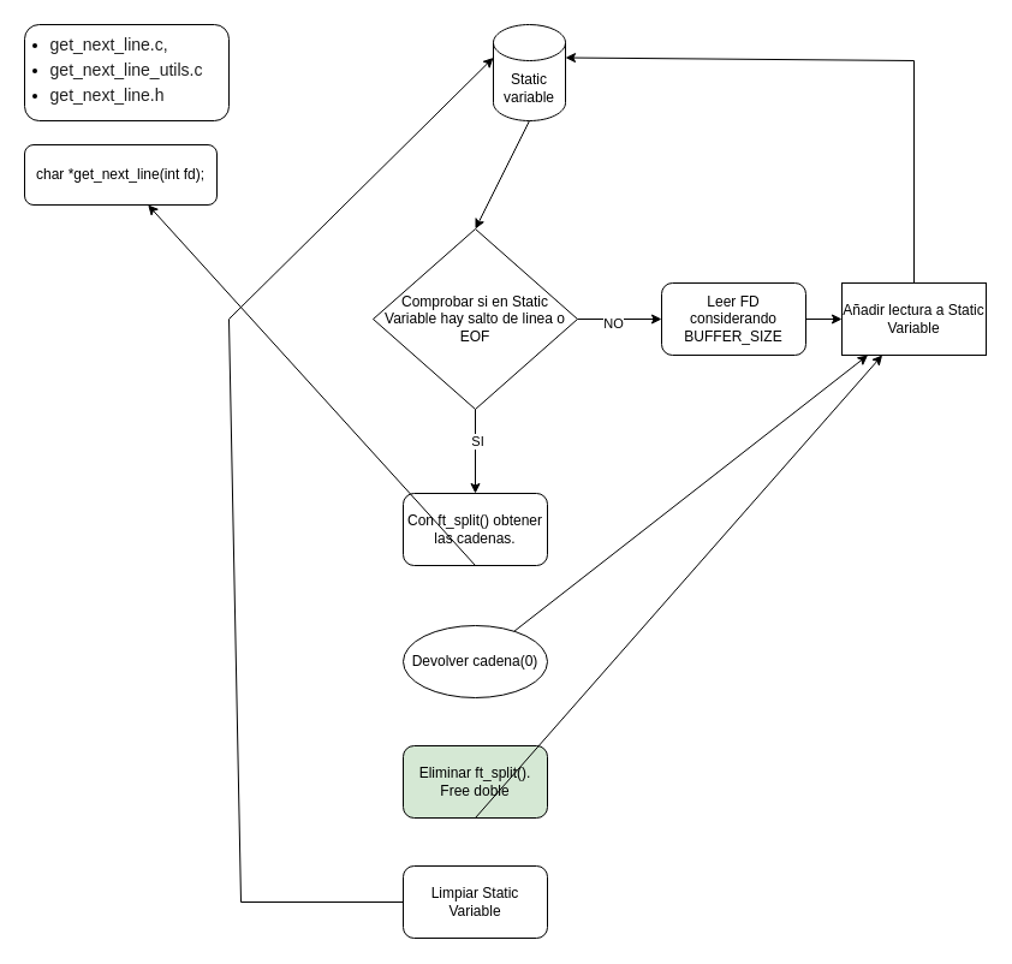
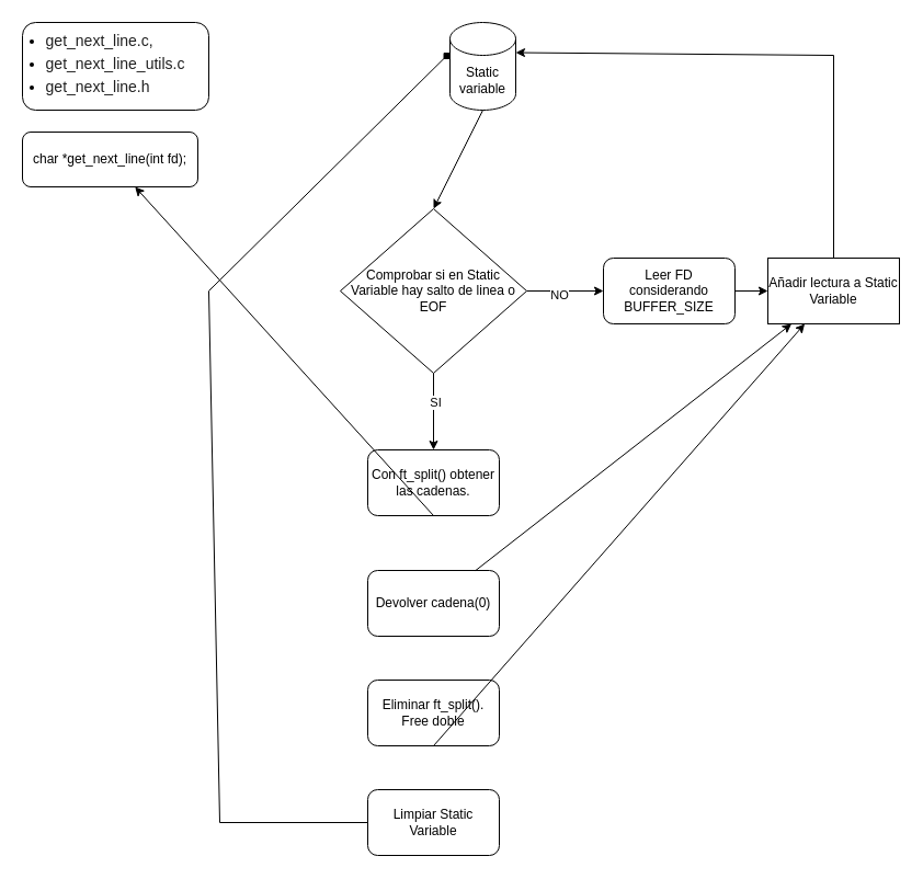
  <mxCell id="0" />
  <mxCell id="1" parent="0" />
  <mxCell id="2" value="&lt;ul style=&quot;margin: 0px; padding: 0px; font-family: &amp;quot;Google Sans&amp;quot;, Arial, sans-serif; font-size: 14px; text-align: start;&quot; class=&quot;i8Z77e&quot;&gt;&lt;li style=&quot;margin: 0px 0px 4px; padding: 0px; list-style-type: disc;&quot; class=&quot;TrT0Xe&quot;&gt;&lt;font style=&quot;color: light-dark(rgb(31, 31, 31), rgb(255, 0, 0));&quot;&gt;get_next_line.c,&amp;nbsp;&lt;/font&gt;&lt;/li&gt;&lt;li style=&quot;margin: 0px 0px 4px; padding: 0px; list-style-type: disc;&quot; class=&quot;TrT0Xe&quot;&gt;&lt;font style=&quot;color: light-dark(rgb(31, 31, 31), rgb(255, 0, 0));&quot;&gt;get_next_line_utils.c&lt;/font&gt;&lt;/li&gt;&lt;li style=&quot;margin: 0px 0px 4px; padding: 0px; list-style-type: disc;&quot; class=&quot;TrT0Xe&quot;&gt;&lt;font style=&quot;color: light-dark(rgb(31, 31, 31), rgb(255, 0, 0));&quot;&gt;get_next_line.h&lt;/font&gt;&lt;br&gt;&lt;/li&gt;&lt;/ul&gt;" style="rounded=1;whiteSpace=wrap;html=1;" vertex="1" parent="1"><mxGeometry x="20" y="20" width="170" height="80" as="geometry" /></mxCell>
  <mxCell id="3" value="char *get_next_line(int fd);" style="rounded=1;whiteSpace=wrap;html=1;" vertex="1" parent="1"><mxGeometry x="20" y="120" width="160" height="50" as="geometry" /></mxCell>
  <mxCell id="4" value="Static variable" style="shape=cylinder3;whiteSpace=wrap;html=1;boundedLbl=1;backgroundOutline=1;size=15;" vertex="1" parent="1"><mxGeometry x="410" y="20" width="60" height="80" as="geometry" /></mxCell>
  <mxCell id="5" value="Leer FD considerando BUFFER_SIZE" style="rounded=1;whiteSpace=wrap;html=1;" vertex="1" parent="1"><mxGeometry x="550" y="235" width="120" height="60" as="geometry" /></mxCell>
  <mxCell id="6" value="Comprobar si en Static Variable hay salto de linea o EOF" style="rhombus;whiteSpace=wrap;html=1;" vertex="1" parent="1"><mxGeometry x="310" y="190" width="170" height="150" as="geometry" /></mxCell>
  <mxCell id="7" value="Con ft_split() obtener las cadenas." style="rounded=1;whiteSpace=wrap;html=1;" vertex="1" parent="1"><mxGeometry x="335" y="410" width="120" height="60" as="geometry" /></mxCell>
- <mxCell id="8" value="Devolver cadena(0)" style="ellipse;whiteSpace=wrap;html=1;" vertex="1" parent="1"><mxGeometry x="335" y="520" width="120" height="60" as="geometry" /></mxCell>
+ <mxCell id="8" value="Devolver cadena(0)" style="rounded=1;whiteSpace=wrap;html=1;" vertex="1" parent="1"><mxGeometry x="335" y="520" width="120" height="60" as="geometry" /></mxCell>
  <mxCell id="9" value="Limpiar Static Variable" style="rounded=1;whiteSpace=wrap;html=1;" vertex="1" parent="1"><mxGeometry x="335" y="720" width="120" height="60" as="geometry" /></mxCell>
- <mxCell id="10" value="" style="endArrow=classic;html=1;rounded=0;exitX=0;exitY=0.5;exitDx=0;exitDy=0;entryX=0;entryY=0;entryDx=0;entryDy=27.5;entryPerimeter=0;" edge="1" parent="1" source="9" target="4"><mxGeometry width="50" height="50" relative="1" as="geometry"><mxPoint x="470" y="340" as="sourcePoint" /><mxPoint x="520" y="290" as="targetPoint" /><Array as="points"><mxPoint x="200" y="750" /><mxPoint x="190" y="265" /></Array></mxGeometry></mxCell>
+ <mxCell id="10" value="" style="endArrow=diamond;html=1;rounded=0;exitX=0;exitY=0.5;exitDx=0;exitDy=0;entryX=0;entryY=0;entryDx=0;entryDy=27.5;entryPerimeter=0;" edge="1" parent="1" source="9" target="4"><mxGeometry width="50" height="50" relative="1" as="geometry"><mxPoint x="470" y="340" as="sourcePoint" /><mxPoint x="520" y="290" as="targetPoint" /><Array as="points"><mxPoint x="200" y="750" /><mxPoint x="190" y="265" /></Array></mxGeometry></mxCell>
  <mxCell id="11" value="Añadir lectura a Static Variable" style="whiteSpace=wrap;html=1;rounded=0;" vertex="1" parent="1"><mxGeometry x="700" y="235" width="120" height="60" as="geometry" /></mxCell>
  <mxCell id="12" value="" style="endArrow=classic;html=1;rounded=0;entryX=1;entryY=0;entryDx=0;entryDy=27.5;entryPerimeter=0;exitX=0.5;exitY=0;exitDx=0;exitDy=0;" edge="1" parent="1" source="11" target="4"><mxGeometry width="50" height="50" relative="1" as="geometry"><mxPoint x="470" y="340" as="sourcePoint" /><mxPoint x="520" y="290" as="targetPoint" /><Array as="points"><mxPoint x="760" y="50" /></Array></mxGeometry></mxCell>
  <mxCell id="13" value="" style="endArrow=classic;html=1;rounded=0;entryX=0.5;entryY=0;entryDx=0;entryDy=0;exitX=0.5;exitY=1;exitDx=0;exitDy=0;exitPerimeter=0;" edge="1" parent="1" source="4" target="6"><mxGeometry width="50" height="50" relative="1" as="geometry"><mxPoint x="470" y="340" as="sourcePoint" /><mxPoint x="520" y="290" as="targetPoint" /></mxGeometry></mxCell>
  <mxCell id="14" value="" style="endArrow=classic;html=1;rounded=0;exitX=1;exitY=0.5;exitDx=0;exitDy=0;entryX=0;entryY=0.5;entryDx=0;entryDy=0;" edge="1" parent="1" source="6" target="5"><mxGeometry width="50" height="50" relative="1" as="geometry"><mxPoint x="470" y="340" as="sourcePoint" /><mxPoint x="520" y="290" as="targetPoint" /></mxGeometry></mxCell>
  <mxCell id="15" value="NO" style="edgeLabel;html=1;align=center;verticalAlign=middle;resizable=0;points=[];" vertex="1" connectable="0" parent="14"><mxGeometry x="-0.185" y="-3" relative="1" as="geometry"><mxPoint as="offset" /></mxGeometry></mxCell>
  <mxCell id="16" value="" style="endArrow=classic;html=1;rounded=0;exitX=0.5;exitY=1;exitDx=0;exitDy=0;entryX=0.5;entryY=0;entryDx=0;entryDy=0;" edge="1" parent="1" source="6" target="7"><mxGeometry width="50" height="50" relative="1" as="geometry"><mxPoint x="490" y="310" as="sourcePoint" /><mxPoint x="560" y="310" as="targetPoint" /></mxGeometry></mxCell>
  <mxCell id="17" value="SI" style="edgeLabel;html=1;align=center;verticalAlign=middle;resizable=0;points=[];" vertex="1" connectable="0" parent="16"><mxGeometry x="-0.269" y="1" relative="1" as="geometry"><mxPoint as="offset" /></mxGeometry></mxCell>
  <mxCell id="18" value="" style="endArrow=classic;html=1;rounded=0;exitX=0.5;exitY=1;exitDx=0;exitDy=0;" edge="1" parent="1" source="7" target="3"><mxGeometry width="50" height="50" relative="1" as="geometry"><mxPoint x="420" y="420" as="sourcePoint" /><mxPoint x="490" y="420" as="targetPoint" /></mxGeometry></mxCell>
  <mxCell id="19" value="" style="endArrow=classic;html=1;rounded=0;" edge="1" parent="1" source="8" target="11"><mxGeometry width="50" height="50" relative="1" as="geometry"><mxPoint x="540" y="460" as="sourcePoint" /><mxPoint x="610" y="460" as="targetPoint" /></mxGeometry></mxCell>
  <mxCell id="20" value="" style="endArrow=classic;html=1;rounded=0;exitX=1;exitY=0.5;exitDx=0;exitDy=0;entryX=0;entryY=0.5;entryDx=0;entryDy=0;" edge="1" parent="1" source="5" target="11"><mxGeometry width="50" height="50" relative="1" as="geometry"><mxPoint x="590" y="330" as="sourcePoint" /><mxPoint x="660" y="330" as="targetPoint" /></mxGeometry></mxCell>
- <mxCell id="21" value="Eliminar ft_split(). Free doble" style="rounded=1;whiteSpace=wrap;html=1;fillColor=#d5e8d4;" vertex="1" parent="1"><mxGeometry x="335" y="620" width="120" height="60" as="geometry" /></mxCell>
+ <mxCell id="21" value="Eliminar ft_split(). Free doble" style="rounded=1;whiteSpace=wrap;html=1;" vertex="1" parent="1"><mxGeometry x="335" y="620" width="120" height="60" as="geometry" /></mxCell>
  <mxCell id="22" value="" style="endArrow=classic;html=1;rounded=0;exitX=0.5;exitY=1;exitDx=0;exitDy=0;" edge="1" parent="1" source="21" target="11"><mxGeometry width="50" height="50" relative="1" as="geometry"><mxPoint x="440" y="610" as="sourcePoint" /><mxPoint x="440" y="650" as="targetPoint" /></mxGeometry></mxCell>
